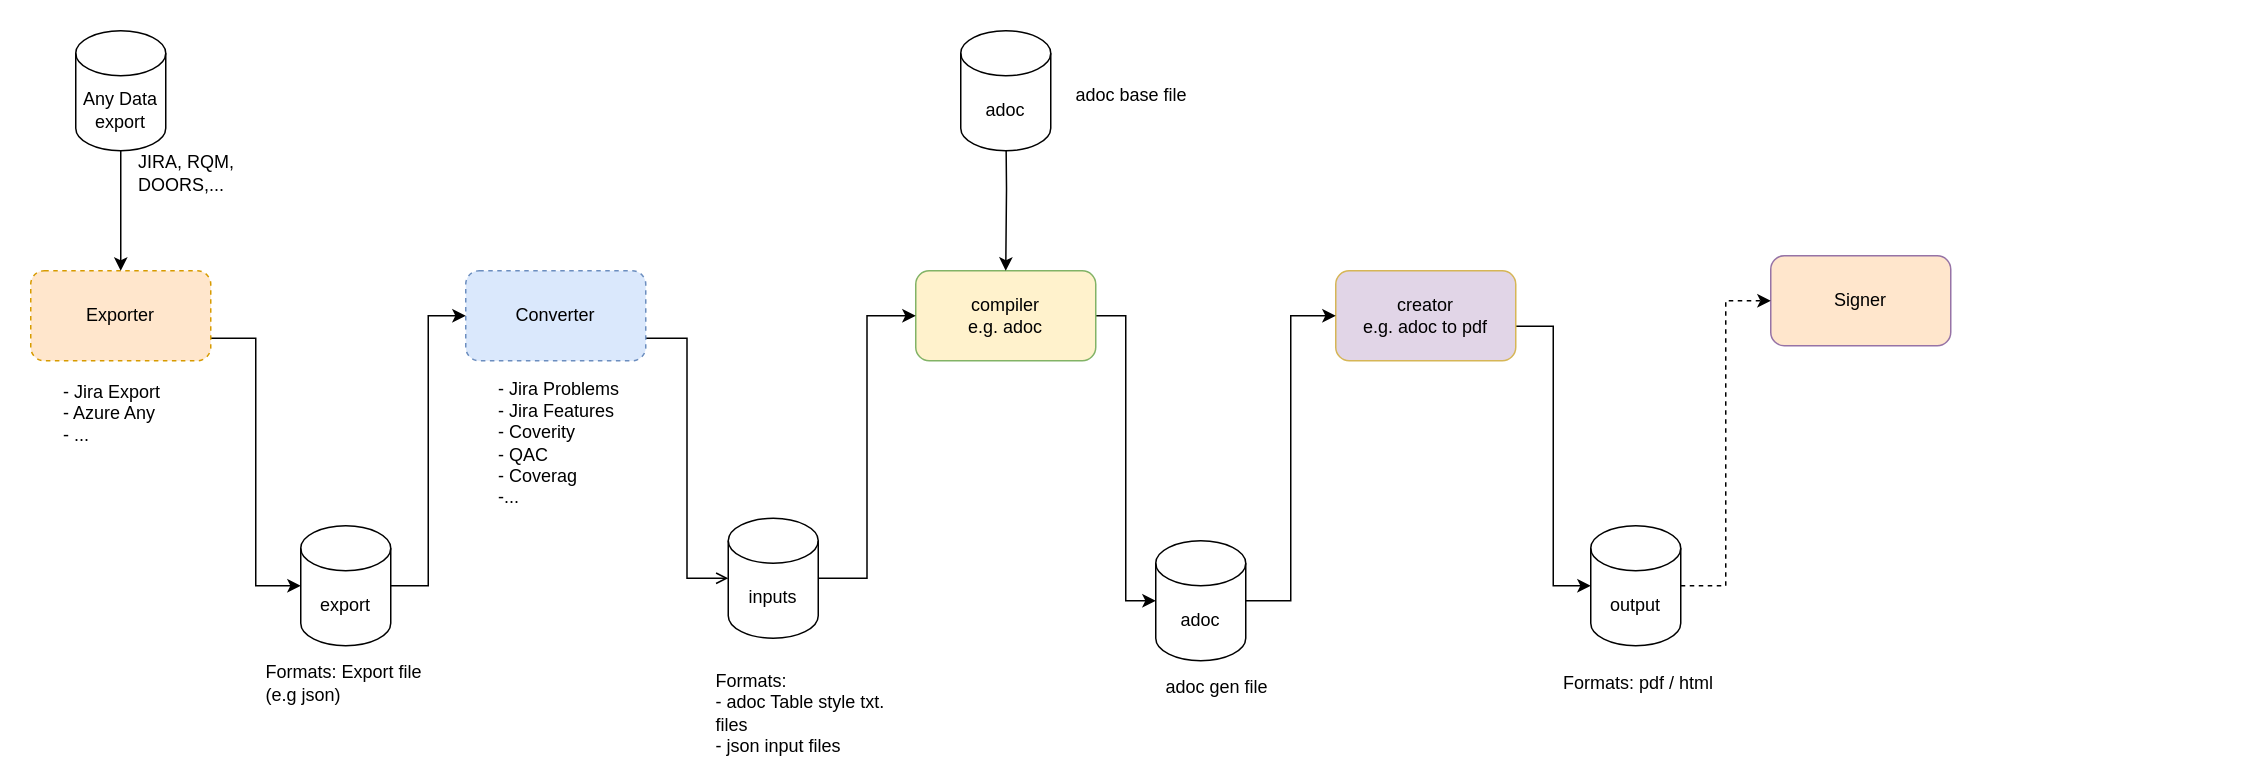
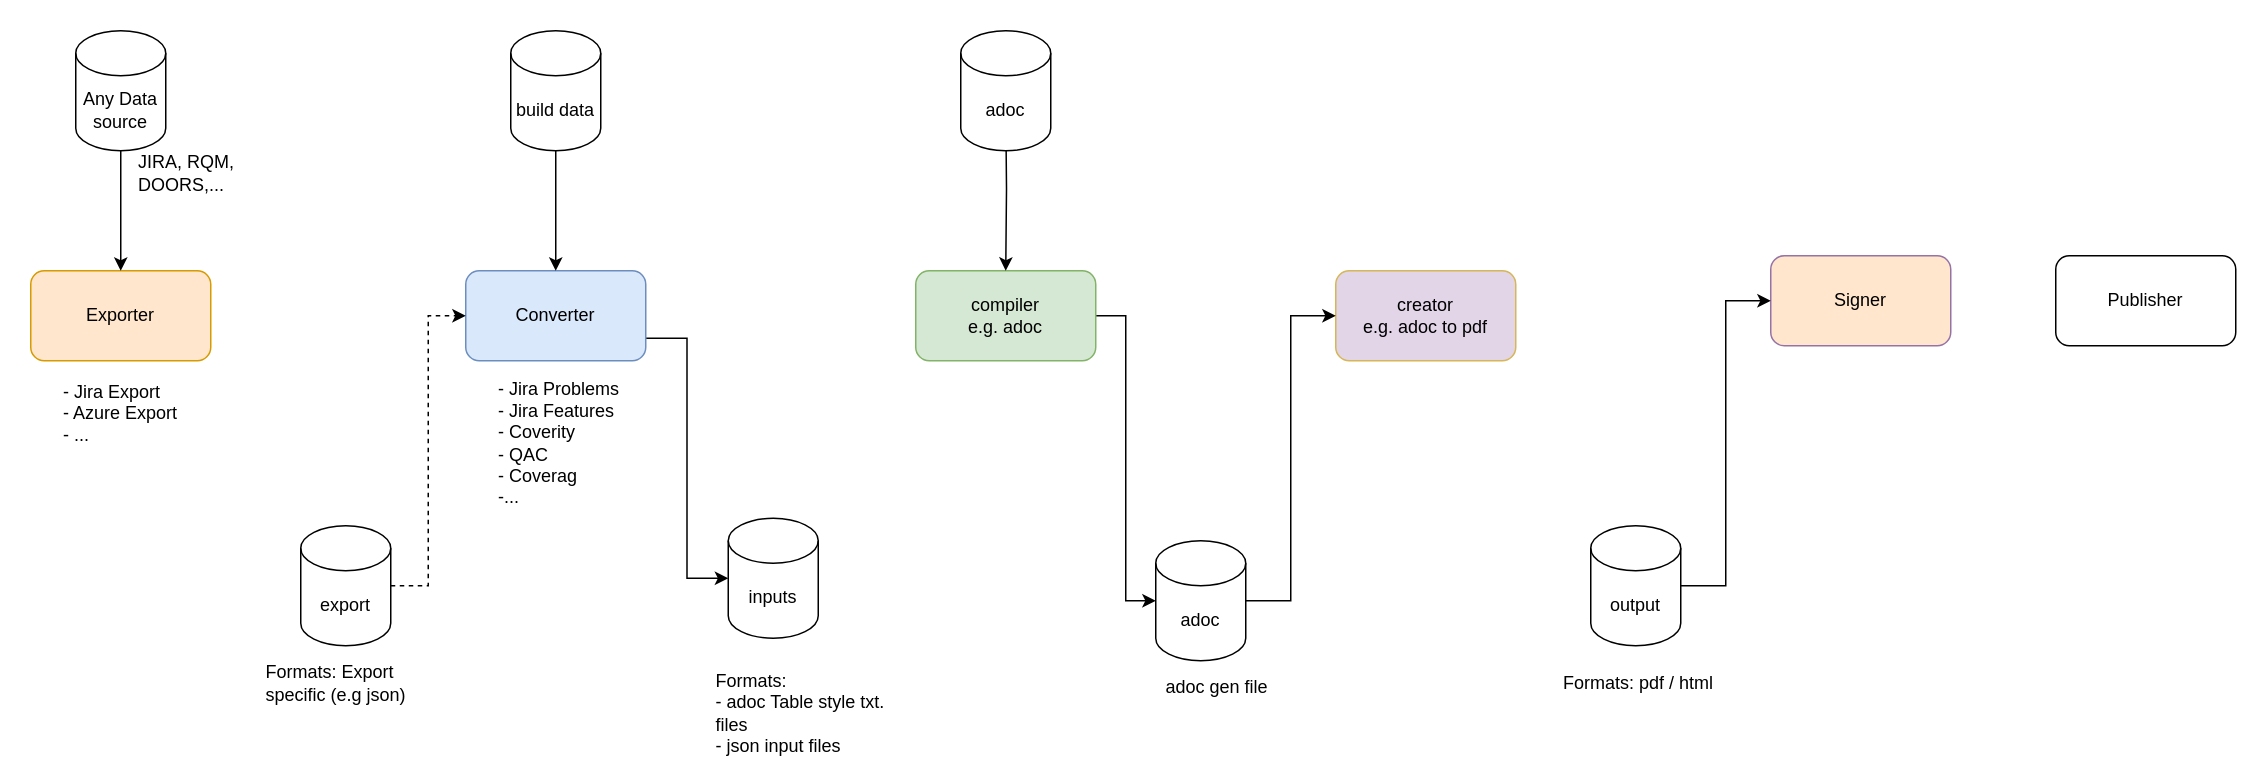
  <mxCell id="0" />
  <mxCell id="1" parent="0" />
- <mxCell id="2" style="edgeStyle=orthogonalEdgeStyle;rounded=0;orthogonalLoop=1;jettySize=auto;html=1;exitX=1;exitY=0.75;exitDx=0;exitDy=0;entryX=0;entryY=0.5;entryDx=0;entryDy=0;entryPerimeter=0;" parent="1" source="3" target="13" edge="1"><mxGeometry relative="1" as="geometry" /></mxCell>
- <mxCell id="3" value="Exporter" style="rounded=1;whiteSpace=wrap;html=1;fillColor=#ffe6cc;strokeColor=#d79b00;dashed=1;" parent="1" vertex="1"><mxGeometry x="20" y="180" width="120" height="60" as="geometry" /></mxCell>
- <mxCell id="4" style="edgeStyle=orthogonalEdgeStyle;rounded=0;orthogonalLoop=1;jettySize=auto;html=1;exitX=1;exitY=0.75;exitDx=0;exitDy=0;entryX=0;entryY=0.5;entryDx=0;entryDy=0;entryPerimeter=0;endArrow=open;" parent="1" source="5" target="15" edge="1"><mxGeometry relative="1" as="geometry" /></mxCell>
- <mxCell id="5" value="Converter" style="rounded=1;whiteSpace=wrap;html=1;fillColor=#dae8fc;strokeColor=#6c8ebf;dashed=1;" parent="1" vertex="1"><mxGeometry x="310" y="180" width="120" height="60" as="geometry" /></mxCell>
- <mxCell id="6" style="edgeStyle=orthogonalEdgeStyle;rounded=0;orthogonalLoop=1;jettySize=auto;html=1;entryX=0;entryY=0.5;entryDx=0;entryDy=0;entryPerimeter=0;exitX=1;exitY=0.617;exitDx=0;exitDy=0;exitPerimeter=0;" parent="1" source="29" target="26" edge="1"><mxGeometry relative="1" as="geometry" /></mxCell>
+ <mxCell id="3" value="Exporter" style="rounded=1;whiteSpace=wrap;html=1;fillColor=#ffe6cc;strokeColor=#d79b00;" parent="1" vertex="1"><mxGeometry x="20" y="180" width="120" height="60" as="geometry" /></mxCell>
+ <mxCell id="4" style="edgeStyle=orthogonalEdgeStyle;rounded=0;orthogonalLoop=1;jettySize=auto;html=1;exitX=1;exitY=0.75;exitDx=0;exitDy=0;entryX=0;entryY=0.5;entryDx=0;entryDy=0;entryPerimeter=0;" parent="1" source="5" target="15" edge="1"><mxGeometry relative="1" as="geometry" /></mxCell>
+ <mxCell id="5" value="Converter" style="rounded=1;whiteSpace=wrap;html=1;fillColor=#dae8fc;strokeColor=#6c8ebf;" parent="1" vertex="1"><mxGeometry x="310" y="180" width="120" height="60" as="geometry" /></mxCell>
  <mxCell id="7" style="edgeStyle=orthogonalEdgeStyle;rounded=0;orthogonalLoop=1;jettySize=auto;html=1;entryX=0;entryY=0.5;entryDx=0;entryDy=0;entryPerimeter=0;" parent="1" source="8" target="31" edge="1"><mxGeometry relative="1" as="geometry" /></mxCell>
- <mxCell id="8" value="compiler&lt;br&gt;e.g. adoc" style="rounded=1;whiteSpace=wrap;html=1;fillColor=#fff2cc;strokeColor=#82b366;" parent="1" vertex="1"><mxGeometry x="610" y="180" width="120" height="60" as="geometry" /></mxCell>
+ <mxCell id="8" value="compiler&lt;br&gt;e.g. adoc" style="rounded=1;whiteSpace=wrap;html=1;fillColor=#d5e8d4;strokeColor=#82b366;" parent="1" vertex="1"><mxGeometry x="610" y="180" width="120" height="60" as="geometry" /></mxCell>
+ <mxCell id="9" value="Publisher" style="rounded=1;whiteSpace=wrap;html=1;" parent="1" vertex="1"><mxGeometry x="1370" y="170" width="120" height="60" as="geometry" /></mxCell>
  <mxCell id="10" value="Signer" style="rounded=1;whiteSpace=wrap;html=1;fillColor=#ffe6cc;strokeColor=#9673a6;" parent="1" vertex="1"><mxGeometry x="1180" y="170" width="120" height="60" as="geometry" /></mxCell>
- <mxCell id="11" value="- Jira Export&lt;br&gt;- Azure Any&lt;br&gt;- ..." style="text;html=1;strokeColor=none;fillColor=none;align=left;verticalAlign=middle;whiteSpace=wrap;rounded=0;" parent="1" vertex="1"><mxGeometry x="40" y="260" width="110" height="30" as="geometry" /></mxCell>
- <mxCell id="12" style="edgeStyle=orthogonalEdgeStyle;rounded=0;orthogonalLoop=1;jettySize=auto;html=1;exitX=1;exitY=0.5;exitDx=0;exitDy=0;exitPerimeter=0;entryX=0;entryY=0.5;entryDx=0;entryDy=0;" parent="1" source="13" target="5" edge="1"><mxGeometry relative="1" as="geometry" /></mxCell>
+ <mxCell id="11" value="- Jira Export&lt;br&gt;- Azure Export&lt;br&gt;- ..." style="text;html=1;strokeColor=none;fillColor=none;align=left;verticalAlign=middle;whiteSpace=wrap;rounded=0;" parent="1" vertex="1"><mxGeometry x="40" y="260" width="110" height="30" as="geometry" /></mxCell>
+ <mxCell id="12" style="edgeStyle=orthogonalEdgeStyle;rounded=0;orthogonalLoop=1;jettySize=auto;html=1;exitX=1;exitY=0.5;exitDx=0;exitDy=0;exitPerimeter=0;entryX=0;entryY=0.5;entryDx=0;entryDy=0;dashed=1;" parent="1" source="13" target="5" edge="1"><mxGeometry relative="1" as="geometry" /></mxCell>
  <mxCell id="13" value="export" style="shape=cylinder3;whiteSpace=wrap;html=1;boundedLbl=1;backgroundOutline=1;size=15;align=center;" parent="1" vertex="1"><mxGeometry x="200" y="350" width="60" height="80" as="geometry" /></mxCell>
- <mxCell id="14" style="edgeStyle=orthogonalEdgeStyle;rounded=0;orthogonalLoop=1;jettySize=auto;html=1;exitX=1;exitY=0.5;exitDx=0;exitDy=0;exitPerimeter=0;entryX=0;entryY=0.5;entryDx=0;entryDy=0;" parent="1" source="15" target="8" edge="1"><mxGeometry relative="1" as="geometry" /></mxCell>
  <mxCell id="15" value="inputs" style="shape=cylinder3;whiteSpace=wrap;html=1;boundedLbl=1;backgroundOutline=1;size=15;align=center;" parent="1" vertex="1"><mxGeometry x="485" y="345" width="60" height="80" as="geometry" /></mxCell>
+ <mxCell id="16" style="edgeStyle=orthogonalEdgeStyle;rounded=0;orthogonalLoop=1;jettySize=auto;html=1;exitX=0.5;exitY=1;exitDx=0;exitDy=0;exitPerimeter=0;entryX=0.5;entryY=0;entryDx=0;entryDy=0;" parent="1" source="17" target="5" edge="1"><mxGeometry relative="1" as="geometry" /></mxCell>
+ <mxCell id="17" value="build data" style="shape=cylinder3;whiteSpace=wrap;html=1;boundedLbl=1;backgroundOutline=1;size=15;align=center;" parent="1" vertex="1"><mxGeometry x="340" y="20" width="60" height="80" as="geometry" /></mxCell>
  <mxCell id="18" value="- Jira Problems&lt;br&gt;- Jira Features&lt;br&gt;- Coverity&lt;br&gt;- QAC&lt;br&gt;- Coverag&lt;br&gt;-..." style="text;html=1;strokeColor=none;fillColor=none;align=left;verticalAlign=middle;whiteSpace=wrap;rounded=0;" parent="1" vertex="1"><mxGeometry x="330" y="280" width="110" height="30" as="geometry" /></mxCell>
- <mxCell id="19" value="Formats: Export file (e.g json)" style="text;html=1;strokeColor=none;fillColor=none;align=left;verticalAlign=middle;whiteSpace=wrap;rounded=0;" parent="1" vertex="1"><mxGeometry x="175" y="440" width="110" height="30" as="geometry" /></mxCell>
+ <mxCell id="19" value="Formats: Export specific (e.g json)" style="text;html=1;strokeColor=none;fillColor=none;align=left;verticalAlign=middle;whiteSpace=wrap;rounded=0;" parent="1" vertex="1"><mxGeometry x="175" y="440" width="110" height="30" as="geometry" /></mxCell>
  <mxCell id="20" value="Formats: &lt;br&gt;- adoc Table style txt. files&lt;br&gt;- json input files" style="text;html=1;strokeColor=none;fillColor=none;align=left;verticalAlign=middle;whiteSpace=wrap;rounded=0;" parent="1" vertex="1"><mxGeometry x="475" y="450" width="115" height="50" as="geometry" /></mxCell>
  <mxCell id="21" style="edgeStyle=orthogonalEdgeStyle;rounded=0;orthogonalLoop=1;jettySize=auto;html=1;exitX=0.5;exitY=1;exitDx=0;exitDy=0;exitPerimeter=0;entryX=0.5;entryY=0;entryDx=0;entryDy=0;" parent="1" source="22" target="3" edge="1"><mxGeometry relative="1" as="geometry" /></mxCell>
- <mxCell id="22" value="Any Data export" style="shape=cylinder3;whiteSpace=wrap;html=1;boundedLbl=1;backgroundOutline=1;size=15;align=center;" parent="1" vertex="1"><mxGeometry x="50" y="20" width="60" height="80" as="geometry" /></mxCell>
+ <mxCell id="22" value="Any Data source" style="shape=cylinder3;whiteSpace=wrap;html=1;boundedLbl=1;backgroundOutline=1;size=15;align=center;" parent="1" vertex="1"><mxGeometry x="50" y="20" width="60" height="80" as="geometry" /></mxCell>
  <mxCell id="23" value="JIRA, RQM, DOORS,..." style="text;html=1;strokeColor=none;fillColor=none;align=left;verticalAlign=middle;whiteSpace=wrap;rounded=0;" parent="1" vertex="1"><mxGeometry x="90" y="100" width="110" height="30" as="geometry" /></mxCell>
  <mxCell id="24" style="edgeStyle=orthogonalEdgeStyle;rounded=0;orthogonalLoop=1;jettySize=auto;html=1;exitX=0.5;exitY=1;exitDx=0;exitDy=0;exitPerimeter=0;" parent="1" target="8" edge="1"><mxGeometry relative="1" as="geometry"><mxPoint x="670" y="70" as="sourcePoint" /></mxGeometry></mxCell>
- <mxCell id="25" style="edgeStyle=orthogonalEdgeStyle;rounded=0;orthogonalLoop=1;jettySize=auto;html=1;exitX=1;exitY=0.5;exitDx=0;exitDy=0;exitPerimeter=0;entryX=0;entryY=0.5;entryDx=0;entryDy=0;dashed=1;" parent="1" source="26" target="10" edge="1"><mxGeometry relative="1" as="geometry" /></mxCell>
+ <mxCell id="25" style="edgeStyle=orthogonalEdgeStyle;rounded=0;orthogonalLoop=1;jettySize=auto;html=1;exitX=1;exitY=0.5;exitDx=0;exitDy=0;exitPerimeter=0;entryX=0;entryY=0.5;entryDx=0;entryDy=0;" parent="1" source="26" target="10" edge="1"><mxGeometry relative="1" as="geometry" /></mxCell>
  <mxCell id="26" value="output" style="shape=cylinder3;whiteSpace=wrap;html=1;boundedLbl=1;backgroundOutline=1;size=15;align=center;" parent="1" vertex="1"><mxGeometry x="1060" y="350" width="60" height="80" as="geometry" /></mxCell>
  <mxCell id="27" value="adoc" style="shape=cylinder3;whiteSpace=wrap;html=1;boundedLbl=1;backgroundOutline=1;size=15;align=center;" parent="1" vertex="1"><mxGeometry x="640" y="20" width="60" height="80" as="geometry" /></mxCell>
  <mxCell id="28" value="Formats: pdf / html" style="text;html=1;strokeColor=none;fillColor=none;align=left;verticalAlign=middle;whiteSpace=wrap;rounded=0;" parent="1" vertex="1"><mxGeometry x="1040" y="440" width="110" height="30" as="geometry" /></mxCell>
  <mxCell id="29" value="creator&lt;br&gt;e.g. adoc to pdf" style="rounded=1;whiteSpace=wrap;html=1;fillColor=#e1d5e7;strokeColor=#d6b656;" parent="1" vertex="1"><mxGeometry x="890" y="180" width="120" height="60" as="geometry" /></mxCell>
  <mxCell id="30" style="edgeStyle=orthogonalEdgeStyle;rounded=0;orthogonalLoop=1;jettySize=auto;html=1;exitX=1;exitY=0.5;exitDx=0;exitDy=0;exitPerimeter=0;entryX=0;entryY=0.5;entryDx=0;entryDy=0;" parent="1" source="31" target="29" edge="1"><mxGeometry relative="1" as="geometry" /></mxCell>
  <mxCell id="31" value="adoc" style="shape=cylinder3;whiteSpace=wrap;html=1;boundedLbl=1;backgroundOutline=1;size=15;align=center;" parent="1" vertex="1"><mxGeometry x="770" y="360" width="60" height="80" as="geometry" /></mxCell>
- <mxCell id="32" value="adoc base file" style="text;html=1;strokeColor=none;fillColor=none;align=left;verticalAlign=middle;whiteSpace=wrap;rounded=0;" vertex="1" parent="1"><mxGeometry x="715" y="35" width="115" height="55" as="geometry" /></mxCell>
  <mxCell id="33" value="adoc gen file" style="text;html=1;strokeColor=none;fillColor=none;align=left;verticalAlign=middle;whiteSpace=wrap;rounded=0;" vertex="1" parent="1"><mxGeometry x="775" y="430" width="115" height="55" as="geometry" /></mxCell>
